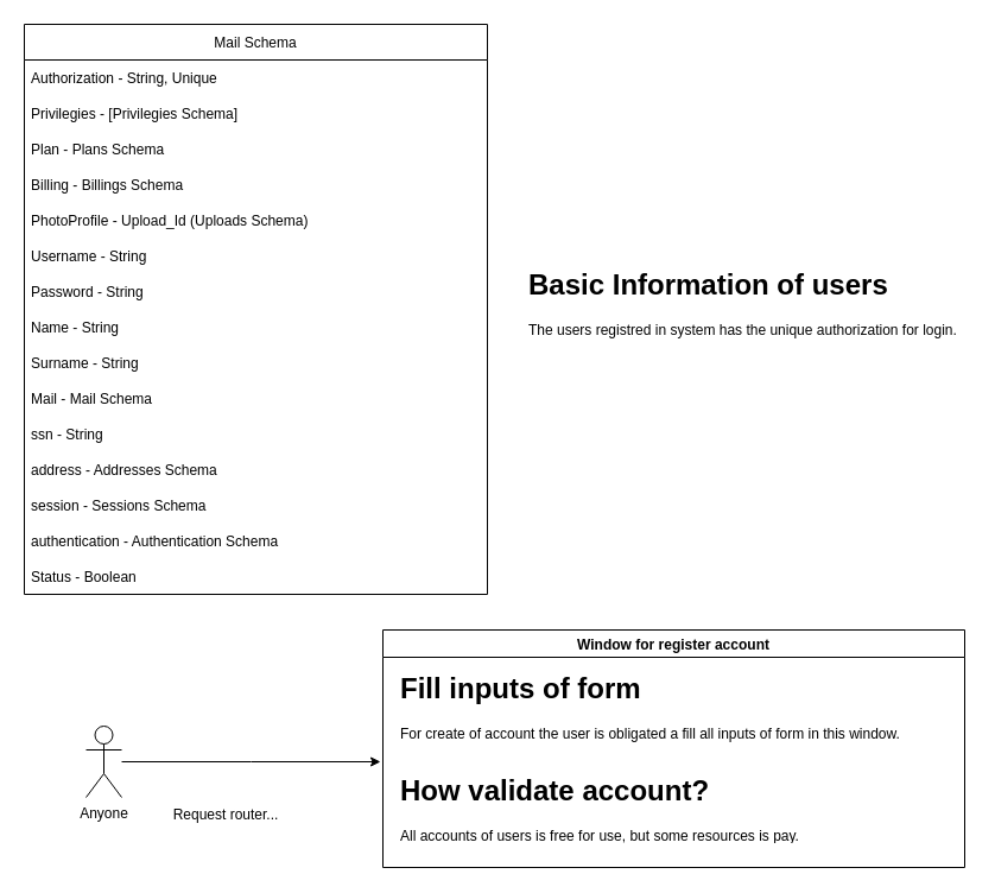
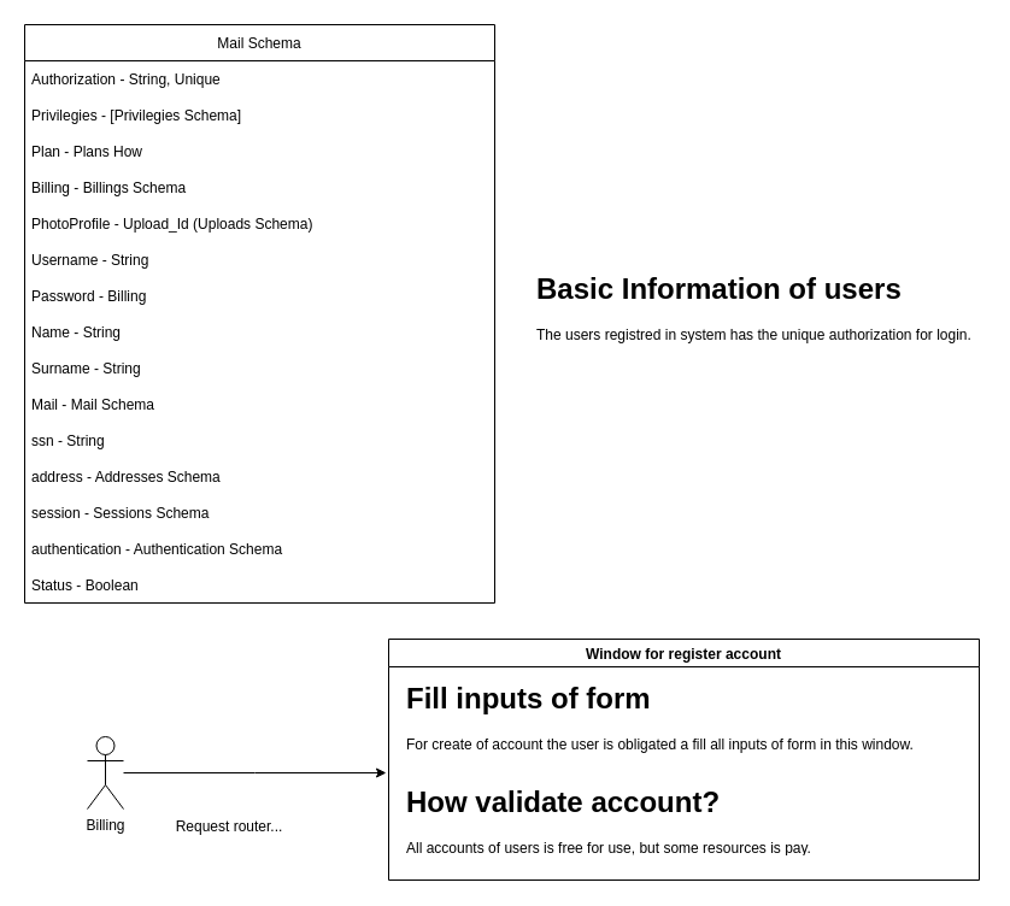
  <mxCell id="0" />
  <mxCell id="1" parent="0" />
  <mxCell id="2" value="Mail Schema" style="swimlane;fontStyle=0;childLayout=stackLayout;horizontal=1;startSize=30;horizontalStack=0;resizeParent=1;resizeParentMax=0;resizeLast=0;collapsible=1;marginBottom=0;" vertex="1" parent="1"><mxGeometry x="20" y="20" width="390" height="480" as="geometry" /></mxCell>
  <mxCell id="3" value="Authorization - String, Unique" style="text;strokeColor=none;fillColor=none;align=left;verticalAlign=middle;spacingLeft=4;spacingRight=4;overflow=hidden;points=[[0,0.5],[1,0.5]];portConstraint=eastwest;rotatable=0;" vertex="1" parent="2"><mxGeometry y="30" width="390" height="30" as="geometry" /></mxCell>
  <mxCell id="4" value="Privilegies - [Privilegies Schema]" style="text;strokeColor=none;fillColor=none;align=left;verticalAlign=middle;spacingLeft=4;spacingRight=4;overflow=hidden;points=[[0,0.5],[1,0.5]];portConstraint=eastwest;rotatable=0;" vertex="1" parent="2"><mxGeometry y="60" width="390" height="30" as="geometry" /></mxCell>
- <mxCell id="5" value="Plan - Plans Schema" style="text;strokeColor=none;fillColor=none;align=left;verticalAlign=middle;spacingLeft=4;spacingRight=4;overflow=hidden;points=[[0,0.5],[1,0.5]];portConstraint=eastwest;rotatable=0;" vertex="1" parent="2"><mxGeometry y="90" width="390" height="30" as="geometry" /></mxCell>
+ <mxCell id="5" value="Plan - Plans How" style="text;strokeColor=none;fillColor=none;align=left;verticalAlign=middle;spacingLeft=4;spacingRight=4;overflow=hidden;points=[[0,0.5],[1,0.5]];portConstraint=eastwest;rotatable=0;" vertex="1" parent="2"><mxGeometry y="90" width="390" height="30" as="geometry" /></mxCell>
  <mxCell id="6" value="Billing - Billings Schema" style="text;strokeColor=none;fillColor=none;align=left;verticalAlign=middle;spacingLeft=4;spacingRight=4;overflow=hidden;points=[[0,0.5],[1,0.5]];portConstraint=eastwest;rotatable=0;" vertex="1" parent="2"><mxGeometry y="120" width="390" height="30" as="geometry" /></mxCell>
  <mxCell id="7" value="PhotoProfile - Upload_Id (Uploads Schema)" style="text;strokeColor=none;fillColor=none;align=left;verticalAlign=middle;spacingLeft=4;spacingRight=4;overflow=hidden;points=[[0,0.5],[1,0.5]];portConstraint=eastwest;rotatable=0;" vertex="1" parent="2"><mxGeometry y="150" width="390" height="30" as="geometry" /></mxCell>
  <mxCell id="8" value="Username - String" style="text;strokeColor=none;fillColor=none;align=left;verticalAlign=middle;spacingLeft=4;spacingRight=4;overflow=hidden;points=[[0,0.5],[1,0.5]];portConstraint=eastwest;rotatable=0;" vertex="1" parent="2"><mxGeometry y="180" width="390" height="30" as="geometry" /></mxCell>
- <mxCell id="9" value="Password - String" style="text;strokeColor=none;fillColor=none;align=left;verticalAlign=middle;spacingLeft=4;spacingRight=4;overflow=hidden;points=[[0,0.5],[1,0.5]];portConstraint=eastwest;rotatable=0;" vertex="1" parent="2"><mxGeometry y="210" width="390" height="30" as="geometry" /></mxCell>
+ <mxCell id="9" value="Password - Billing" style="text;strokeColor=none;fillColor=none;align=left;verticalAlign=middle;spacingLeft=4;spacingRight=4;overflow=hidden;points=[[0,0.5],[1,0.5]];portConstraint=eastwest;rotatable=0;" vertex="1" parent="2"><mxGeometry y="210" width="390" height="30" as="geometry" /></mxCell>
  <mxCell id="10" value="Name - String" style="text;strokeColor=none;fillColor=none;align=left;verticalAlign=middle;spacingLeft=4;spacingRight=4;overflow=hidden;points=[[0,0.5],[1,0.5]];portConstraint=eastwest;rotatable=0;" vertex="1" parent="2"><mxGeometry y="240" width="390" height="30" as="geometry" /></mxCell>
  <mxCell id="11" value="Surname - String" style="text;strokeColor=none;fillColor=none;align=left;verticalAlign=middle;spacingLeft=4;spacingRight=4;overflow=hidden;points=[[0,0.5],[1,0.5]];portConstraint=eastwest;rotatable=0;" vertex="1" parent="2"><mxGeometry y="270" width="390" height="30" as="geometry" /></mxCell>
  <mxCell id="12" value="Mail - Mail Schema" style="text;strokeColor=none;fillColor=none;align=left;verticalAlign=middle;spacingLeft=4;spacingRight=4;overflow=hidden;points=[[0,0.5],[1,0.5]];portConstraint=eastwest;rotatable=0;" vertex="1" parent="2"><mxGeometry y="300" width="390" height="30" as="geometry" /></mxCell>
  <mxCell id="13" value="ssn - String" style="text;strokeColor=none;fillColor=none;align=left;verticalAlign=middle;spacingLeft=4;spacingRight=4;overflow=hidden;points=[[0,0.5],[1,0.5]];portConstraint=eastwest;rotatable=0;" vertex="1" parent="2"><mxGeometry y="330" width="390" height="30" as="geometry" /></mxCell>
  <mxCell id="14" value="address - Addresses Schema" style="text;strokeColor=none;fillColor=none;align=left;verticalAlign=middle;spacingLeft=4;spacingRight=4;overflow=hidden;points=[[0,0.5],[1,0.5]];portConstraint=eastwest;rotatable=0;" vertex="1" parent="2"><mxGeometry y="360" width="390" height="30" as="geometry" /></mxCell>
  <mxCell id="15" value="session - Sessions Schema" style="text;strokeColor=none;fillColor=none;align=left;verticalAlign=middle;spacingLeft=4;spacingRight=4;overflow=hidden;points=[[0,0.5],[1,0.5]];portConstraint=eastwest;rotatable=0;" vertex="1" parent="2"><mxGeometry y="390" width="390" height="30" as="geometry" /></mxCell>
  <mxCell id="16" value="authentication - Authentication Schema" style="text;strokeColor=none;fillColor=none;align=left;verticalAlign=middle;spacingLeft=4;spacingRight=4;overflow=hidden;points=[[0,0.5],[1,0.5]];portConstraint=eastwest;rotatable=0;" vertex="1" parent="2"><mxGeometry y="420" width="390" height="30" as="geometry" /></mxCell>
  <mxCell id="17" value="Status - Boolean" style="text;strokeColor=none;fillColor=none;align=left;verticalAlign=middle;spacingLeft=4;spacingRight=4;overflow=hidden;points=[[0,0.5],[1,0.5]];portConstraint=eastwest;rotatable=0;" vertex="1" parent="2"><mxGeometry y="450" width="390" height="30" as="geometry" /></mxCell>
  <mxCell id="18" value="&lt;h1&gt;Basic Information of users&lt;/h1&gt;&lt;div&gt;The users registred in system has the unique authorization for login.&lt;/div&gt;" style="text;html=1;strokeColor=none;fillColor=none;spacing=5;spacingTop=-20;whiteSpace=wrap;overflow=hidden;rounded=0;" vertex="1" parent="1"><mxGeometry x="440" y="220" width="376" height="80" as="geometry" /></mxCell>
  <mxCell id="19" value="" style="edgeStyle=orthogonalEdgeStyle;rounded=0;orthogonalLoop=1;jettySize=auto;html=1;" edge="1" parent="1" source="20"><mxGeometry relative="1" as="geometry"><mxPoint x="320" y="641" as="targetPoint" /></mxGeometry></mxCell>
- <mxCell id="20" value="Anyone" style="shape=umlActor;verticalLabelPosition=bottom;verticalAlign=top;html=1;outlineConnect=0;" vertex="1" parent="1"><mxGeometry x="72" y="611" width="30" height="60" as="geometry" /></mxCell>
+ <mxCell id="20" value="Billing" style="shape=umlActor;verticalLabelPosition=bottom;verticalAlign=top;html=1;outlineConnect=0;" vertex="1" parent="1"><mxGeometry x="72" y="611" width="30" height="60" as="geometry" /></mxCell>
  <mxCell id="21" value="Window for register account" style="swimlane;" vertex="1" parent="1"><mxGeometry x="322" y="530" width="490" height="200" as="geometry" /></mxCell>
  <mxCell id="22" value="&lt;h1&gt;Fill inputs of form&lt;/h1&gt;&lt;p&gt;For create of account the user is obligated a fill all inputs of form in this window.&lt;/p&gt;" style="text;html=1;strokeColor=none;fillColor=none;spacing=5;spacingTop=-20;whiteSpace=wrap;overflow=hidden;rounded=0;" vertex="1" parent="21"><mxGeometry x="10" y="30" width="470" height="70" as="geometry" /></mxCell>
  <mxCell id="23" value="&lt;h1&gt;How validate account?&lt;/h1&gt;&lt;p&gt;All accounts of users is free for use, but some resources is pay.&lt;/p&gt;" style="text;html=1;strokeColor=none;fillColor=none;spacing=5;spacingTop=-20;whiteSpace=wrap;overflow=hidden;rounded=0;" vertex="1" parent="21"><mxGeometry x="10" y="116" width="350" height="64" as="geometry" /></mxCell>
  <mxCell id="24" value="Request router..." style="text;html=1;strokeColor=none;fillColor=none;align=center;verticalAlign=middle;whiteSpace=wrap;rounded=0;" vertex="1" parent="1"><mxGeometry x="110" y="671" width="160" height="30" as="geometry" /></mxCell>
